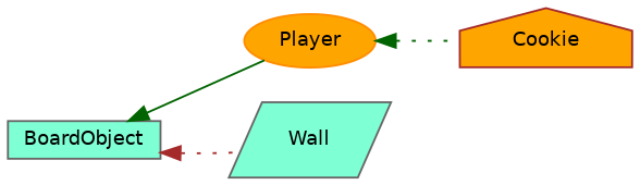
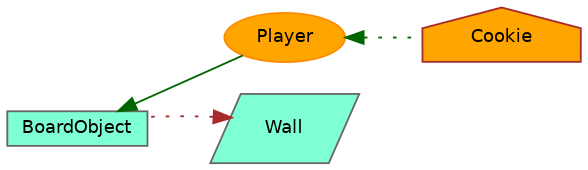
  digraph {
    rankdir=LR
    node [color=gray40 fillcolor=aquamarine fontname=Helvetica fontsize=10 style=filled]
    edge [color=darkgreen dir=back fontname=Helvetica fontsize=10 labelfontname=Helvetica labelfontsize=10 style=dotted]
    n1 [height=0.2 label=BoardObject shape=box width=0.4]
    n2 [color=darkorange fillcolor=orange height=0.2 label=Player shape=ellipse width=0.4]
    n3 [height=0.2 label=Wall shape=parallelogram width=0.4]
    n4 [color=brown fillcolor=orange height=0.2 label=Cookie shape=house width=0.4]
    n1 -> n2 [style=solid]
-   n1 -> n3 [color=brown]
+   n3 -> n1 [color=brown]
    n2 -> n4
  }
